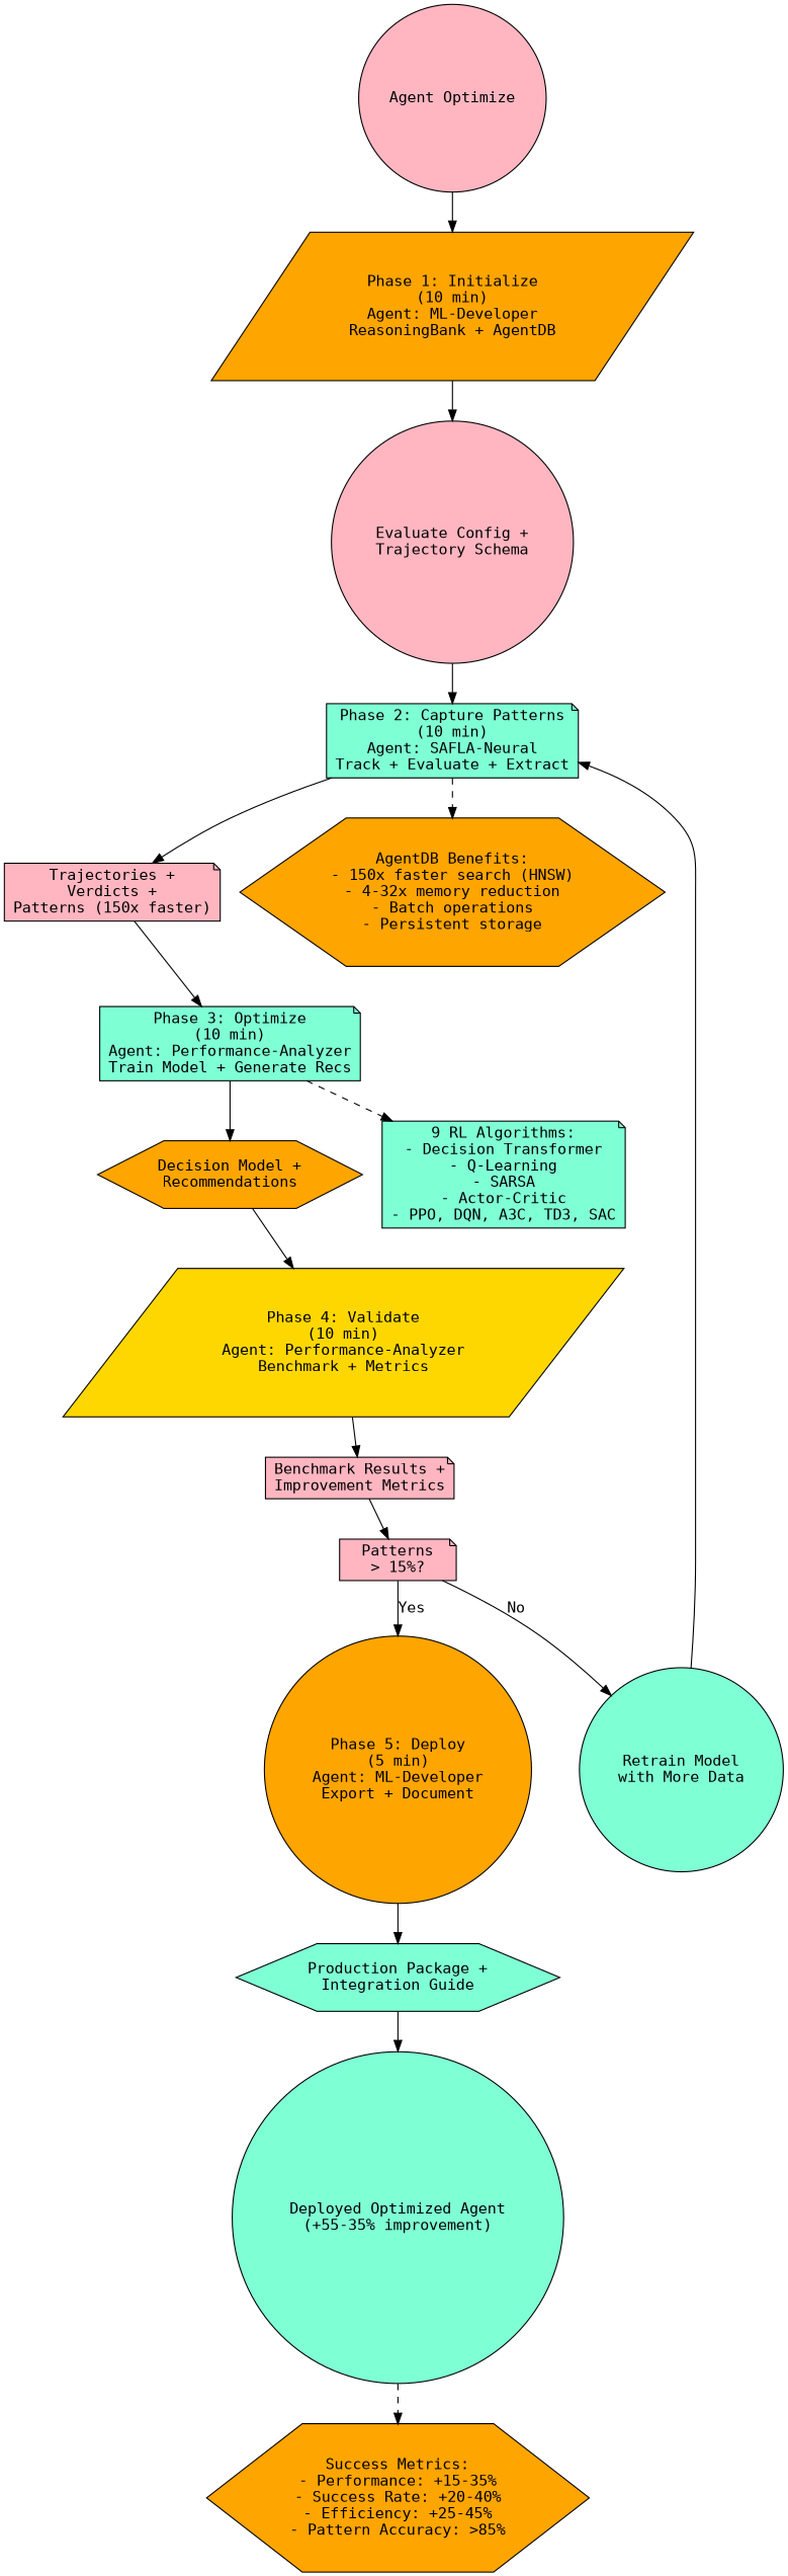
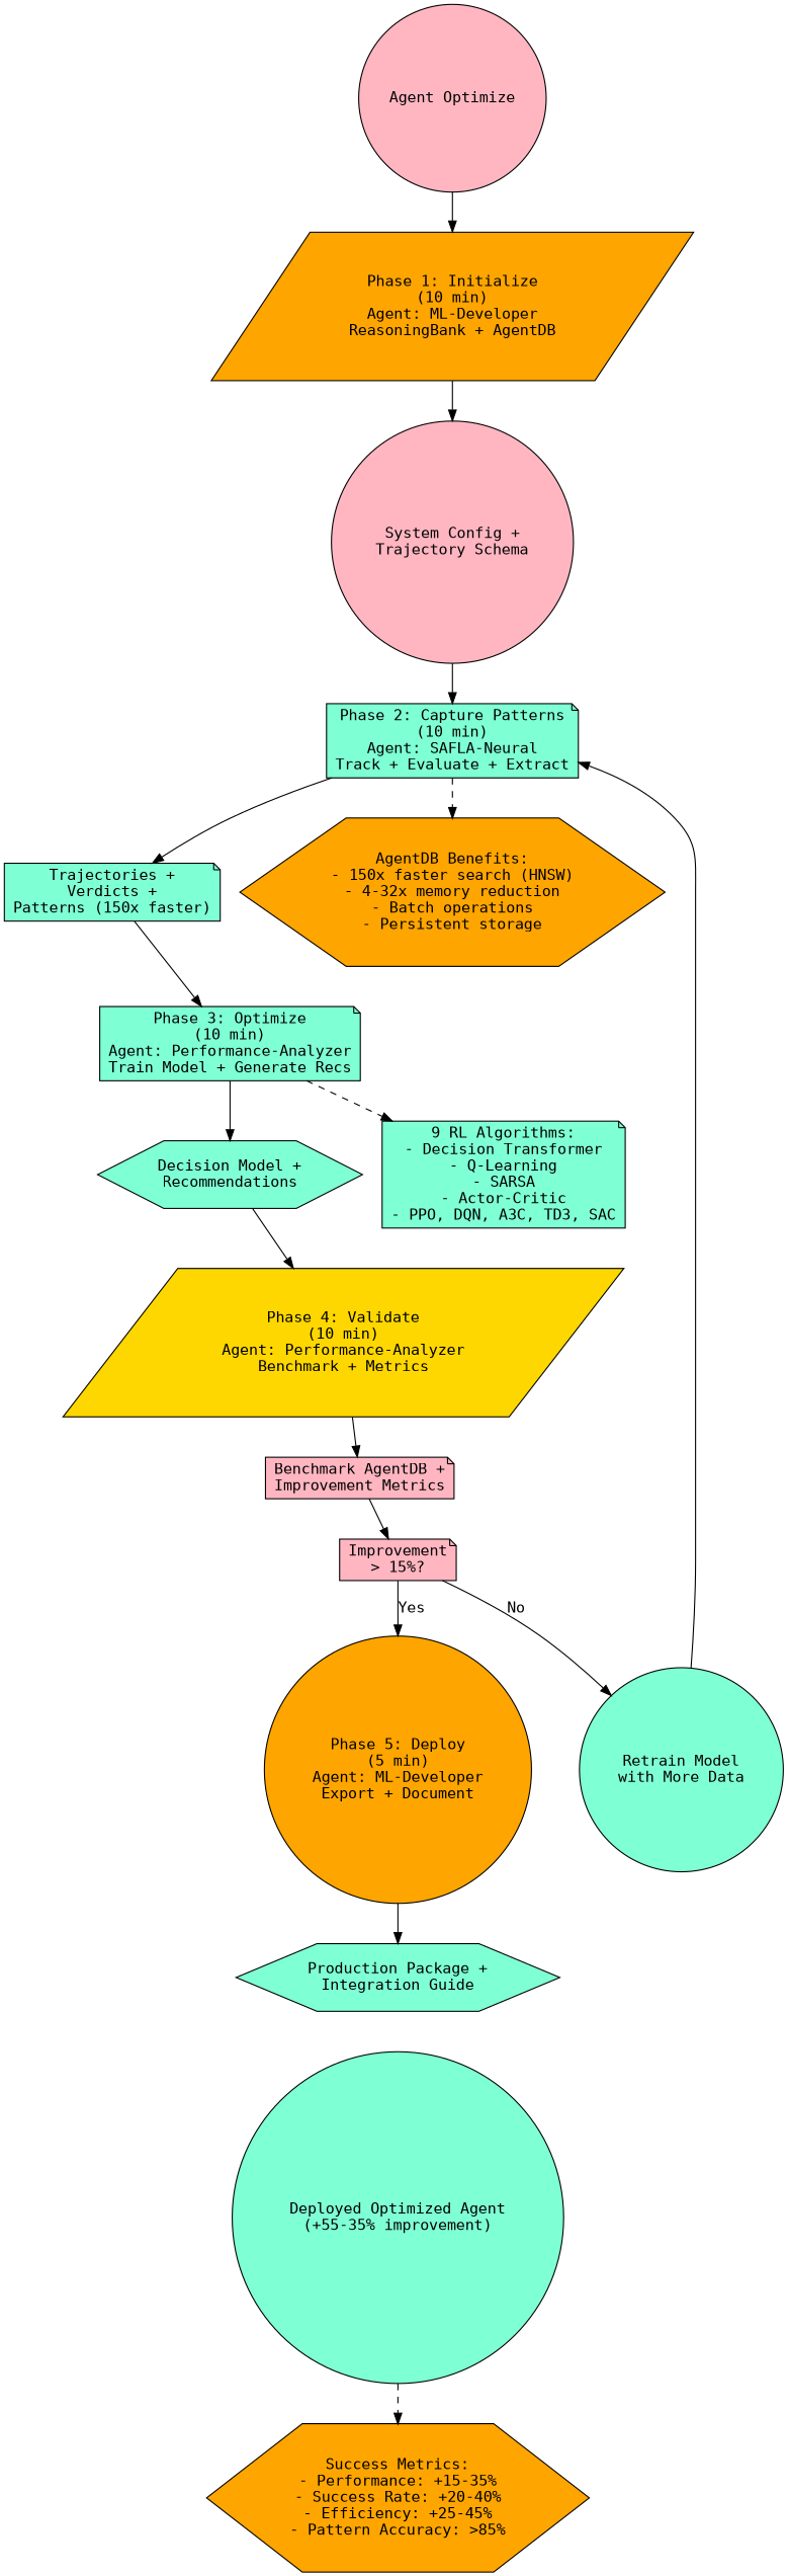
  digraph {
    fontname="DejaVu Sans Mono"
    rankdir=TB
    node [fillcolor=aquamarine fontname="DejaVu Sans Mono" shape=note style=filled]
    edge [fontname="DejaVu Sans Mono"]
    n1 [fillcolor=lightpink label="Agent Optimize" shape=circle]
    n2 [fillcolor=orange label="Phase 1: Initialize\n(10 min)\nAgent: ML-Developer\nReasoningBank + AgentDB" shape=parallelogram]
-   n3 [fillcolor=lightpink label="Evaluate Config +\nTrajectory Schema" shape=circle]
+   n3 [fillcolor=lightpink label="System Config +\nTrajectory Schema" shape=circle]
    n4 [label="Phase 2: Capture Patterns\n(10 min)\nAgent: SAFLA-Neural\nTrack + Evaluate + Extract"]
-   n5 [fillcolor=lightpink label="Trajectories +\nVerdicts +\nPatterns (150x faster)"]
+   n5 [label="Trajectories +\nVerdicts +\nPatterns (150x faster)"]
    n6 [fillcolor=orange label="AgentDB Benefits:\n- 150x faster search (HNSW)\n- 4-32x memory reduction\n- Batch operations\n- Persistent storage" shape=hexagon]
    n7 [label="Phase 3: Optimize\n(10 min)\nAgent: Performance-Analyzer\nTrain Model + Generate Recs"]
-   n8 [fillcolor=orange label="Decision Model +\nRecommendations" shape=hexagon]
+   n8 [label="Decision Model +\nRecommendations" shape=hexagon]
    n9 [label="9 RL Algorithms:\n- Decision Transformer\n- Q-Learning\n- SARSA\n- Actor-Critic\n- PPO, DQN, A3C, TD3, SAC"]
    n10 [fillcolor=gold label="Phase 4: Validate\n(10 min)\nAgent: Performance-Analyzer\nBenchmark + Metrics" shape=parallelogram]
-   n11 [fillcolor=lightpink label="Benchmark Results +\nImprovement Metrics"]
-   n12 [fillcolor=lightpink label="Patterns\n> 15%?"]
+   n11 [fillcolor=lightpink label="Benchmark AgentDB +\nImprovement Metrics"]
+   n12 [fillcolor=lightpink label="Improvement\n> 15%?"]
    n13 [fillcolor=orange label="Phase 5: Deploy\n(5 min)\nAgent: ML-Developer\nExport + Document" shape=circle]
    n14 [label="Retrain Model\nwith More Data" shape=circle]
    n15 [label="Production Package +\nIntegration Guide" shape=hexagon]
    n16 [label="Deployed Optimized Agent\n(+55-35% improvement)" shape=circle]
    n17 [fillcolor=orange label="Success Metrics:\n- Performance: +15-35%\n- Success Rate: +20-40%\n- Efficiency: +25-45%\n- Pattern Accuracy: >85%" shape=hexagon]
    n1 -> n2
    n2 -> n3
    n3 -> n4
    n4 -> n5
    n4 -> n6 [style=dashed]
    n5 -> n7
    n7 -> n8
    n7 -> n9 [style=dashed]
    n8 -> n10
    n10 -> n11
    n11 -> n12
    n12 -> n13 [label=Yes]
    n12 -> n14 [label=No]
    n13 -> n15
    n14 -> n4
-   n15 -> n16
    n16 -> n17 [style=dashed]
  }
